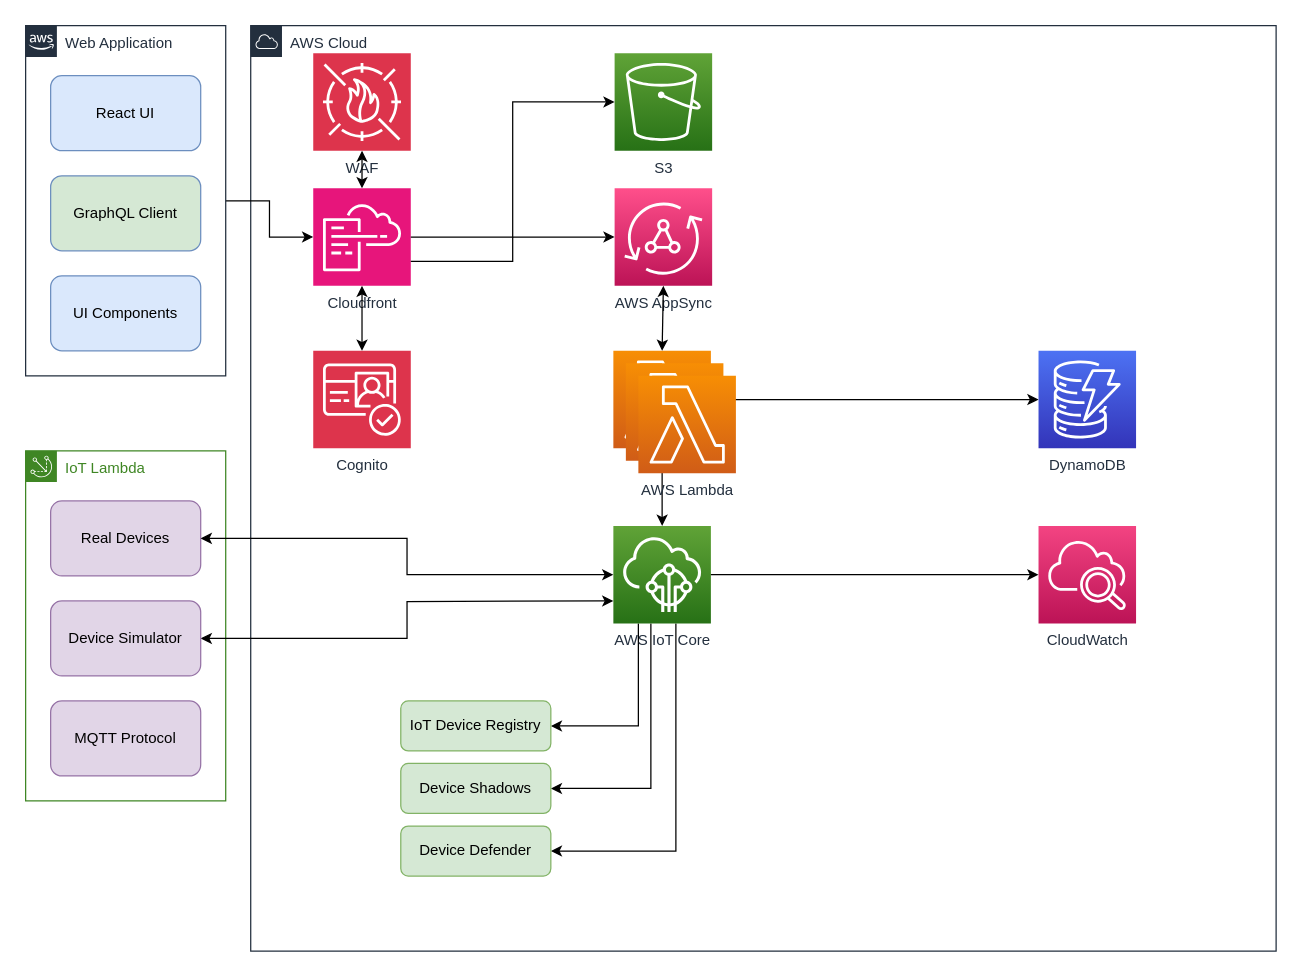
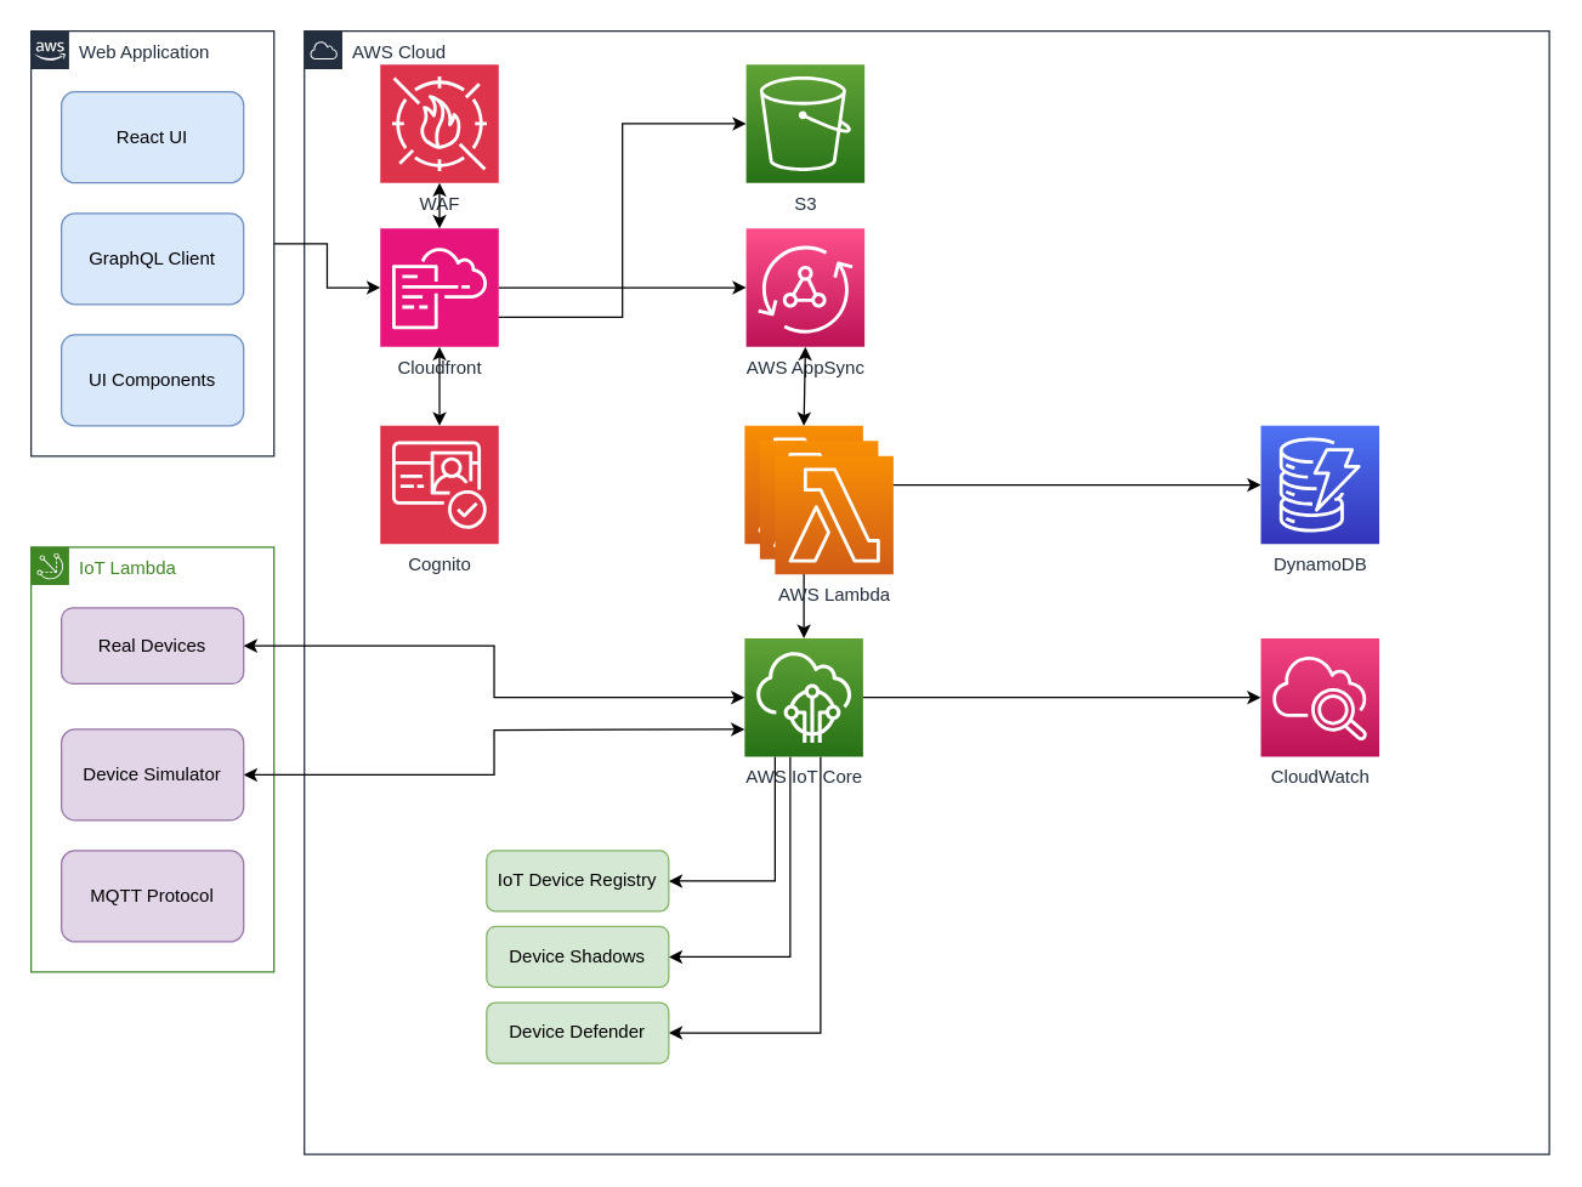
  <mxCell id="0" />
  <mxCell id="1" parent="0" />
  <mxCell id="2" value="AWS Cloud" style="points=[[0,0],[0.25,0],[0.5,0],[0.75,0],[1,0],[1,0.25],[1,0.5],[1,0.75],[1,1],[0.75,1],[0.5,1],[0.25,1],[0,1],[0,0.75],[0,0.5],[0,0.25]];outlineConnect=0;gradientColor=none;html=1;whiteSpace=wrap;fontSize=12;fontStyle=0;container=1;pointerEvents=0;collapsible=0;recursiveResize=0;shape=mxgraph.aws4.group;grIcon=mxgraph.aws4.group_aws_cloud;strokeColor=#232F3E;fillColor=none;verticalAlign=top;align=left;spacingLeft=30;fontColor=#232F3E;dashed=0;" parent="1" vertex="1"><mxGeometry x="200" y="20" width="820" height="740" as="geometry" /></mxCell>
  <mxCell id="3" value="AWS AppSync" style="sketch=0;points=[[0,0,0],[0.25,0,0],[0.5,0,0],[0.75,0,0],[1,0,0],[0,1,0],[0.25,1,0],[0.5,1,0],[0.75,1,0],[1,1,0],[0,0.25,0],[0,0.5,0],[0,0.75,0],[1,0.25,0],[1,0.5,0],[1,0.75,0]];outlineConnect=0;fontColor=#232F3E;gradientColor=#FF4F8B;gradientDirection=north;fillColor=#BC1356;strokeColor=#ffffff;dashed=0;verticalLabelPosition=bottom;verticalAlign=top;align=center;html=1;fontSize=12;fontStyle=0;aspect=fixed;shape=mxgraph.aws4.resourceIcon;resIcon=mxgraph.aws4.appsync;" parent="2" vertex="1"><mxGeometry x="291" y="130" width="78" height="78" as="geometry" /></mxCell>
  <mxCell id="4" value="" style="sketch=0;points=[[0,0,0],[0.25,0,0],[0.5,0,0],[0.75,0,0],[1,0,0],[0,1,0],[0.25,1,0],[0.5,1,0],[0.75,1,0],[1,1,0],[0,0.25,0],[0,0.5,0],[0,0.75,0],[1,0.25,0],[1,0.5,0],[1,0.75,0]];outlineConnect=0;fontColor=#232F3E;gradientColor=#F78E04;gradientDirection=north;fillColor=#D05C17;strokeColor=#ffffff;dashed=0;verticalLabelPosition=bottom;verticalAlign=top;align=center;html=1;fontSize=12;fontStyle=0;aspect=fixed;shape=mxgraph.aws4.resourceIcon;resIcon=mxgraph.aws4.lambda;" parent="2" vertex="1"><mxGeometry x="290" y="260" width="78" height="78" as="geometry" /></mxCell>
  <mxCell id="5" style="edgeStyle=orthogonalEdgeStyle;rounded=0;orthogonalLoop=1;jettySize=auto;html=1;entryX=1;entryY=0.5;entryDx=0;entryDy=0;" edge="1" parent="2" source="8" target="12"><mxGeometry relative="1" as="geometry"><Array as="points"><mxPoint x="310" y="560" /></Array></mxGeometry></mxCell>
  <mxCell id="6" style="edgeStyle=orthogonalEdgeStyle;rounded=0;orthogonalLoop=1;jettySize=auto;html=1;entryX=1;entryY=0.5;entryDx=0;entryDy=0;" edge="1" parent="2" source="8" target="13"><mxGeometry relative="1" as="geometry"><Array as="points"><mxPoint x="320" y="610" /></Array></mxGeometry></mxCell>
  <mxCell id="7" style="edgeStyle=orthogonalEdgeStyle;rounded=0;orthogonalLoop=1;jettySize=auto;html=1;entryX=1;entryY=0.5;entryDx=0;entryDy=0;" edge="1" parent="2" source="8" target="14"><mxGeometry relative="1" as="geometry"><Array as="points"><mxPoint x="340" y="660" /></Array></mxGeometry></mxCell>
  <mxCell id="8" value="AWS IoT Core" style="sketch=0;points=[[0,0,0],[0.25,0,0],[0.5,0,0],[0.75,0,0],[1,0,0],[0,1,0],[0.25,1,0],[0.5,1,0],[0.75,1,0],[1,1,0],[0,0.25,0],[0,0.5,0],[0,0.75,0],[1,0.25,0],[1,0.5,0],[1,0.75,0]];outlineConnect=0;fontColor=#232F3E;gradientColor=#60A337;gradientDirection=north;fillColor=#277116;strokeColor=#ffffff;dashed=0;verticalLabelPosition=bottom;verticalAlign=top;align=center;html=1;fontSize=12;fontStyle=0;aspect=fixed;shape=mxgraph.aws4.resourceIcon;resIcon=mxgraph.aws4.iot_core;" parent="2" vertex="1"><mxGeometry x="290" y="400" width="78" height="78" as="geometry" /></mxCell>
  <mxCell id="9" value="CloudWatch" style="sketch=0;points=[[0,0,0],[0.25,0,0],[0.5,0,0],[0.75,0,0],[1,0,0],[0,1,0],[0.25,1,0],[0.5,1,0],[0.75,1,0],[1,1,0],[0,0.25,0],[0,0.5,0],[0,0.75,0],[1,0.25,0],[1,0.5,0],[1,0.75,0]];outlineConnect=0;fontColor=#232F3E;gradientColor=#F34482;gradientDirection=north;fillColor=#BC1356;strokeColor=#ffffff;dashed=0;verticalLabelPosition=bottom;verticalAlign=top;align=center;html=1;fontSize=12;fontStyle=0;aspect=fixed;shape=mxgraph.aws4.resourceIcon;resIcon=mxgraph.aws4.cloudwatch_2;" parent="2" vertex="1"><mxGeometry x="630" y="400" width="78" height="78" as="geometry" /></mxCell>
  <mxCell id="10" value="DynamoDB" style="sketch=0;points=[[0,0,0],[0.25,0,0],[0.5,0,0],[0.75,0,0],[1,0,0],[0,1,0],[0.25,1,0],[0.5,1,0],[0.75,1,0],[1,1,0],[0,0.25,0],[0,0.5,0],[0,0.75,0],[1,0.25,0],[1,0.5,0],[1,0.75,0]];outlineConnect=0;fontColor=#232F3E;gradientColor=#4D72F3;gradientDirection=north;fillColor=#3334B9;strokeColor=#ffffff;dashed=0;verticalLabelPosition=bottom;verticalAlign=top;align=center;html=1;fontSize=12;fontStyle=0;aspect=fixed;shape=mxgraph.aws4.resourceIcon;resIcon=mxgraph.aws4.dynamodb;" parent="2" vertex="1"><mxGeometry x="630" y="260" width="78" height="78" as="geometry" /></mxCell>
  <mxCell id="11" value="S3" style="sketch=0;points=[[0,0,0],[0.25,0,0],[0.5,0,0],[0.75,0,0],[1,0,0],[0,1,0],[0.25,1,0],[0.5,1,0],[0.75,1,0],[1,1,0],[0,0.25,0],[0,0.5,0],[0,0.75,0],[1,0.25,0],[1,0.5,0],[1,0.75,0]];outlineConnect=0;fontColor=#232F3E;gradientColor=#60A337;gradientDirection=north;fillColor=#277116;strokeColor=#ffffff;dashed=0;verticalLabelPosition=bottom;verticalAlign=top;align=center;html=1;fontSize=12;fontStyle=0;aspect=fixed;shape=mxgraph.aws4.resourceIcon;resIcon=mxgraph.aws4.s3;" parent="2" vertex="1"><mxGeometry x="291" y="22" width="78" height="78" as="geometry" /></mxCell>
  <mxCell id="12" value="IoT Device Registry" style="rounded=1;whiteSpace=wrap;html=1;fillColor=#d5e8d4;strokeColor=#82b366;" parent="2" vertex="1"><mxGeometry x="120" y="540" width="120" height="40" as="geometry" /></mxCell>
  <mxCell id="13" value="Device Shadows" style="rounded=1;whiteSpace=wrap;html=1;fillColor=#d5e8d4;strokeColor=#82b366;" parent="2" vertex="1"><mxGeometry x="120" y="590" width="120" height="40" as="geometry" /></mxCell>
  <mxCell id="14" value="Device Defender" style="rounded=1;whiteSpace=wrap;html=1;fillColor=#d5e8d4;strokeColor=#82b366;" parent="2" vertex="1"><mxGeometry x="120" y="640" width="120" height="40" as="geometry" /></mxCell>
  <mxCell id="15" value="" style="endArrow=classic;startArrow=classic;html=1;rounded=0;exitX=0.5;exitY=0;exitDx=0;exitDy=0;exitPerimeter=0;entryX=0.5;entryY=1;entryDx=0;entryDy=0;entryPerimeter=0;" parent="2" source="4" target="3" edge="1"><mxGeometry width="50" height="50" relative="1" as="geometry"><mxPoint x="330" y="230" as="sourcePoint" /><mxPoint x="380" y="180" as="targetPoint" /></mxGeometry></mxCell>
  <mxCell id="16" value="" style="endArrow=classic;startArrow=classic;html=1;rounded=0;exitX=0.5;exitY=0;exitDx=0;exitDy=0;exitPerimeter=0;entryX=0.5;entryY=1;entryDx=0;entryDy=0;entryPerimeter=0;" parent="2" source="8" target="4" edge="1"><mxGeometry width="50" height="50" relative="1" as="geometry"><mxPoint x="339" y="250" as="sourcePoint" /><mxPoint x="339" y="168" as="targetPoint" /></mxGeometry></mxCell>
  <mxCell id="17" value="" style="endArrow=classic;html=1;rounded=0;exitX=1;exitY=0.5;exitDx=0;exitDy=0;exitPerimeter=0;entryX=0;entryY=0.5;entryDx=0;entryDy=0;entryPerimeter=0;" parent="2" source="4" target="10" edge="1"><mxGeometry width="50" height="50" relative="1" as="geometry"><mxPoint x="339" y="410" as="sourcePoint" /><mxPoint x="339" y="328" as="targetPoint" /></mxGeometry></mxCell>
  <mxCell id="18" value="" style="endArrow=classic;html=1;rounded=0;exitX=1;exitY=0.5;exitDx=0;exitDy=0;exitPerimeter=0;entryX=0;entryY=0.5;entryDx=0;entryDy=0;entryPerimeter=0;" parent="2" source="8" target="9" edge="1"><mxGeometry width="50" height="50" relative="1" as="geometry"><mxPoint x="378" y="289" as="sourcePoint" /><mxPoint x="510" y="289" as="targetPoint" /></mxGeometry></mxCell>
  <mxCell id="19" value="WAF" style="sketch=0;points=[[0,0,0],[0.25,0,0],[0.5,0,0],[0.75,0,0],[1,0,0],[0,1,0],[0.25,1,0],[0.5,1,0],[0.75,1,0],[1,1,0],[0,0.25,0],[0,0.5,0],[0,0.75,0],[1,0.25,0],[1,0.5,0],[1,0.75,0]];outlineConnect=0;fontColor=#232F3E;fillColor=#DD344C;strokeColor=#ffffff;dashed=0;verticalLabelPosition=bottom;verticalAlign=top;align=center;html=1;fontSize=12;fontStyle=0;aspect=fixed;shape=mxgraph.aws4.resourceIcon;resIcon=mxgraph.aws4.waf;" vertex="1" parent="2"><mxGeometry x="50" y="22" width="78" height="78" as="geometry" /></mxCell>
  <mxCell id="20" style="edgeStyle=orthogonalEdgeStyle;rounded=0;orthogonalLoop=1;jettySize=auto;html=1;startArrow=classic;startFill=1;" edge="1" parent="2" source="21" target="19"><mxGeometry relative="1" as="geometry" /></mxCell>
  <mxCell id="21" value="Cloudfront" style="sketch=0;points=[[0,0,0],[0.25,0,0],[0.5,0,0],[0.75,0,0],[1,0,0],[0,1,0],[0.25,1,0],[0.5,1,0],[0.75,1,0],[1,1,0],[0,0.25,0],[0,0.5,0],[0,0.75,0],[1,0.25,0],[1,0.5,0],[1,0.75,0]];points=[[0,0,0],[0.25,0,0],[0.5,0,0],[0.75,0,0],[1,0,0],[0,1,0],[0.25,1,0],[0.5,1,0],[0.75,1,0],[1,1,0],[0,0.25,0],[0,0.5,0],[0,0.75,0],[1,0.25,0],[1,0.5,0],[1,0.75,0]];outlineConnect=0;fontColor=#232F3E;fillColor=#E7157B;strokeColor=#ffffff;dashed=0;verticalLabelPosition=bottom;verticalAlign=top;align=center;html=1;fontSize=12;fontStyle=0;aspect=fixed;shape=mxgraph.aws4.resourceIcon;resIcon=mxgraph.aws4.cloudformation;" vertex="1" parent="2"><mxGeometry x="50" y="130" width="78" height="78" as="geometry" /></mxCell>
  <mxCell id="22" value="Cognito" style="sketch=0;points=[[0,0,0],[0.25,0,0],[0.5,0,0],[0.75,0,0],[1,0,0],[0,1,0],[0.25,1,0],[0.5,1,0],[0.75,1,0],[1,1,0],[0,0.25,0],[0,0.5,0],[0,0.75,0],[1,0.25,0],[1,0.5,0],[1,0.75,0]];outlineConnect=0;fontColor=#232F3E;fillColor=#DD344C;strokeColor=#ffffff;dashed=0;verticalLabelPosition=bottom;verticalAlign=top;align=center;html=1;fontSize=12;fontStyle=0;aspect=fixed;shape=mxgraph.aws4.resourceIcon;resIcon=mxgraph.aws4.cognito;" vertex="1" parent="2"><mxGeometry x="50" y="260" width="78" height="78" as="geometry" /></mxCell>
  <mxCell id="23" style="edgeStyle=orthogonalEdgeStyle;rounded=0;orthogonalLoop=1;jettySize=auto;html=1;exitX=0.5;exitY=1;exitDx=0;exitDy=0;exitPerimeter=0;entryX=0.5;entryY=0;entryDx=0;entryDy=0;entryPerimeter=0;startArrow=classic;startFill=1;" edge="1" parent="2" source="21" target="22"><mxGeometry relative="1" as="geometry" /></mxCell>
  <mxCell id="24" style="edgeStyle=orthogonalEdgeStyle;rounded=0;orthogonalLoop=1;jettySize=auto;html=1;exitX=1;exitY=0.5;exitDx=0;exitDy=0;exitPerimeter=0;entryX=0;entryY=0.5;entryDx=0;entryDy=0;entryPerimeter=0;" edge="1" parent="2" source="21" target="11"><mxGeometry relative="1" as="geometry" /></mxCell>
  <mxCell id="25" style="edgeStyle=orthogonalEdgeStyle;rounded=0;orthogonalLoop=1;jettySize=auto;html=1;exitX=1;exitY=0.75;exitDx=0;exitDy=0;exitPerimeter=0;entryX=0;entryY=0.5;entryDx=0;entryDy=0;entryPerimeter=0;" edge="1" parent="2" source="21" target="3"><mxGeometry relative="1" as="geometry" /></mxCell>
  <mxCell id="26" value="" style="sketch=0;points=[[0,0,0],[0.25,0,0],[0.5,0,0],[0.75,0,0],[1,0,0],[0,1,0],[0.25,1,0],[0.5,1,0],[0.75,1,0],[1,1,0],[0,0.25,0],[0,0.5,0],[0,0.75,0],[1,0.25,0],[1,0.5,0],[1,0.75,0]];outlineConnect=0;fontColor=#232F3E;gradientColor=#F78E04;gradientDirection=north;fillColor=#D05C17;strokeColor=#ffffff;dashed=0;verticalLabelPosition=bottom;verticalAlign=top;align=center;html=1;fontSize=12;fontStyle=0;aspect=fixed;shape=mxgraph.aws4.resourceIcon;resIcon=mxgraph.aws4.lambda;" vertex="1" parent="2"><mxGeometry x="300" y="270" width="78" height="78" as="geometry" /></mxCell>
  <mxCell id="27" value="AWS Lambda" style="sketch=0;points=[[0,0,0],[0.25,0,0],[0.5,0,0],[0.75,0,0],[1,0,0],[0,1,0],[0.25,1,0],[0.5,1,0],[0.75,1,0],[1,1,0],[0,0.25,0],[0,0.5,0],[0,0.75,0],[1,0.25,0],[1,0.5,0],[1,0.75,0]];outlineConnect=0;fontColor=#232F3E;gradientColor=#F78E04;gradientDirection=north;fillColor=#D05C17;strokeColor=#ffffff;dashed=0;verticalLabelPosition=bottom;verticalAlign=top;align=center;html=1;fontSize=12;fontStyle=0;aspect=fixed;shape=mxgraph.aws4.resourceIcon;resIcon=mxgraph.aws4.lambda;" vertex="1" parent="2"><mxGeometry x="310" y="280" width="78" height="78" as="geometry" /></mxCell>
  <mxCell id="28" style="edgeStyle=orthogonalEdgeStyle;rounded=0;orthogonalLoop=1;jettySize=auto;html=1;exitX=1;exitY=0.5;exitDx=0;exitDy=0;" edge="1" parent="1" source="29" target="21"><mxGeometry relative="1" as="geometry" /></mxCell>
  <mxCell id="29" value="Web Application" style="points=[[0,0],[0.25,0],[0.5,0],[0.75,0],[1,0],[1,0.25],[1,0.5],[1,0.75],[1,1],[0.75,1],[0.5,1],[0.25,1],[0,1],[0,0.75],[0,0.5],[0,0.25]];outlineConnect=0;gradientColor=none;html=1;whiteSpace=wrap;fontSize=12;fontStyle=0;container=1;pointerEvents=0;collapsible=0;recursiveResize=0;shape=mxgraph.aws4.group;grIcon=mxgraph.aws4.group_aws_cloud_alt;strokeColor=#232F3E;fillColor=none;verticalAlign=top;align=left;spacingLeft=30;fontColor=#232F3E;dashed=0;" parent="1" vertex="1"><mxGeometry x="20" y="20" width="160" height="280" as="geometry" /></mxCell>
  <mxCell id="30" value="React UI" style="rounded=1;whiteSpace=wrap;html=1;fillColor=#dae8fc;strokeColor=#6c8ebf;" parent="29" vertex="1"><mxGeometry x="20" y="40" width="120" height="60" as="geometry" /></mxCell>
- <mxCell id="31" value="GraphQL Client" style="rounded=1;whiteSpace=wrap;html=1;fillColor=#d5e8d4;strokeColor=#6c8ebf;" parent="29" vertex="1"><mxGeometry x="20" y="120" width="120" height="60" as="geometry" /></mxCell>
+ <mxCell id="31" value="GraphQL Client" style="rounded=1;whiteSpace=wrap;html=1;fillColor=#dae8fc;strokeColor=#6c8ebf;" parent="29" vertex="1"><mxGeometry x="20" y="120" width="120" height="60" as="geometry" /></mxCell>
  <mxCell id="32" value="UI Components" style="rounded=1;whiteSpace=wrap;html=1;fillColor=#dae8fc;strokeColor=#6c8ebf;" parent="29" vertex="1"><mxGeometry x="20" y="200" width="120" height="60" as="geometry" /></mxCell>
  <mxCell id="33" value="IoT Lambda" style="points=[[0,0],[0.25,0],[0.5,0],[0.75,0],[1,0],[1,0.25],[1,0.5],[1,0.75],[1,1],[0.75,1],[0.5,1],[0.25,1],[0,1],[0,0.75],[0,0.5],[0,0.25]];outlineConnect=0;gradientColor=none;html=1;whiteSpace=wrap;fontSize=12;fontStyle=0;container=1;pointerEvents=0;collapsible=0;recursiveResize=0;shape=mxgraph.aws4.group;grIcon=mxgraph.aws4.group_iot_greengrass;strokeColor=#3F8624;fillColor=none;verticalAlign=top;align=left;spacingLeft=30;fontColor=#3F8624;dashed=0;" parent="1" vertex="1"><mxGeometry x="20" y="360" width="160" height="280" as="geometry" /></mxCell>
- <mxCell id="34" value="Real Devices" style="rounded=1;whiteSpace=wrap;html=1;fillColor=#e1d5e7;strokeColor=#9673a6;" parent="33" vertex="1"><mxGeometry x="20" y="40" width="120" height="60" as="geometry" /></mxCell>
+ <mxCell id="34" value="Real Devices" style="rounded=1;whiteSpace=wrap;html=1;fillColor=#e1d5e7;strokeColor=#9673a6;" parent="33" vertex="1"><mxGeometry x="20" y="40" width="120" height="50" as="geometry" /></mxCell>
  <mxCell id="35" style="edgeStyle=orthogonalEdgeStyle;rounded=0;orthogonalLoop=1;jettySize=auto;html=1;startArrow=classic;startFill=1;" edge="1" parent="33" source="36"><mxGeometry relative="1" as="geometry"><mxPoint x="470" y="120" as="targetPoint" /></mxGeometry></mxCell>
  <mxCell id="36" value="Device Simulator" style="rounded=1;whiteSpace=wrap;html=1;fillColor=#e1d5e7;strokeColor=#9673a6;" parent="33" vertex="1"><mxGeometry x="20" y="120" width="120" height="60" as="geometry" /></mxCell>
  <mxCell id="37" value="MQTT Protocol" style="rounded=1;whiteSpace=wrap;html=1;fillColor=#e1d5e7;strokeColor=#9673a6;" parent="33" vertex="1"><mxGeometry x="20" y="200" width="120" height="60" as="geometry" /></mxCell>
  <mxCell id="38" style="edgeStyle=orthogonalEdgeStyle;rounded=0;orthogonalLoop=1;jettySize=auto;html=1;exitX=1;exitY=0.5;exitDx=0;exitDy=0;startArrow=classic;startFill=1;" edge="1" parent="1" source="34" target="8"><mxGeometry relative="1" as="geometry" /></mxCell>
